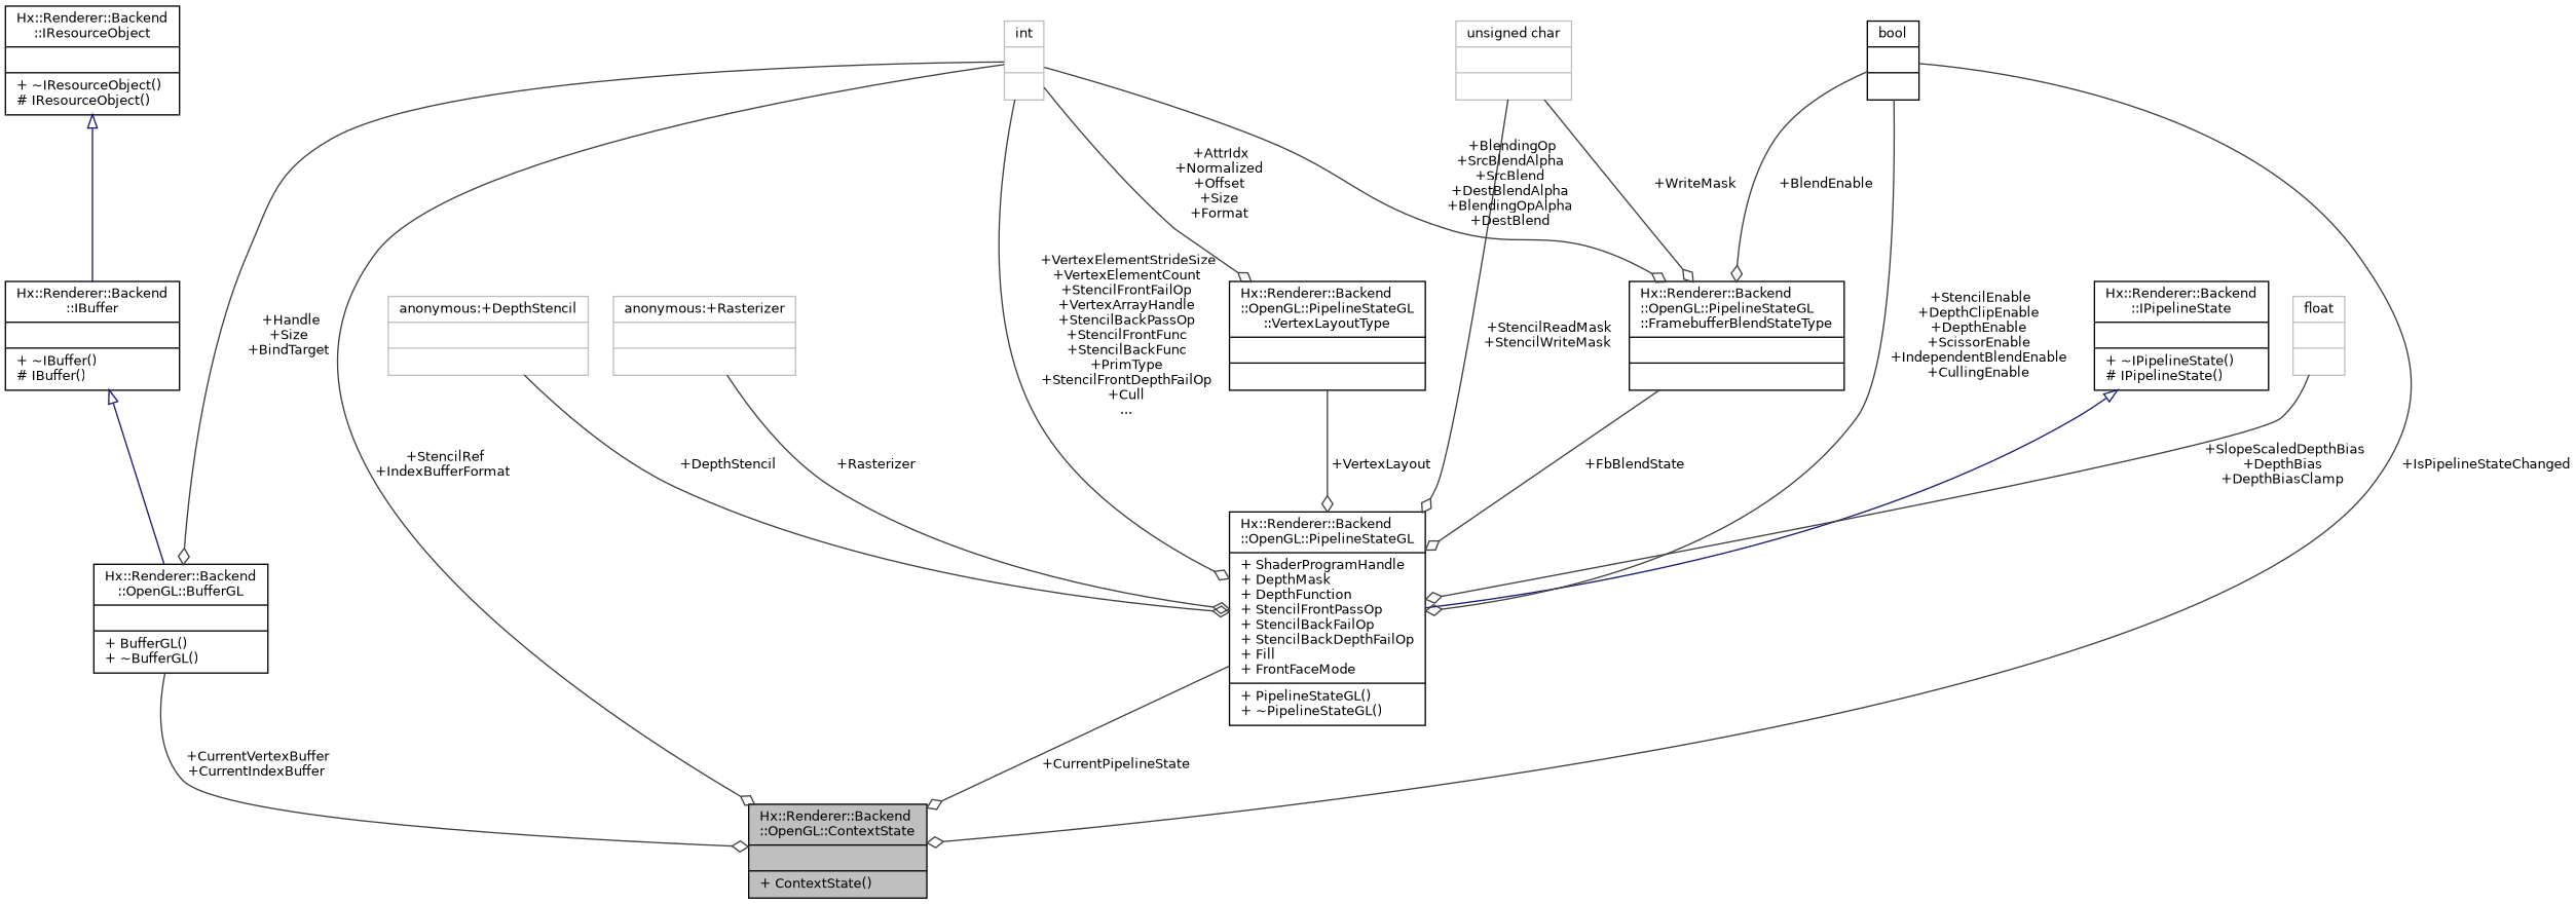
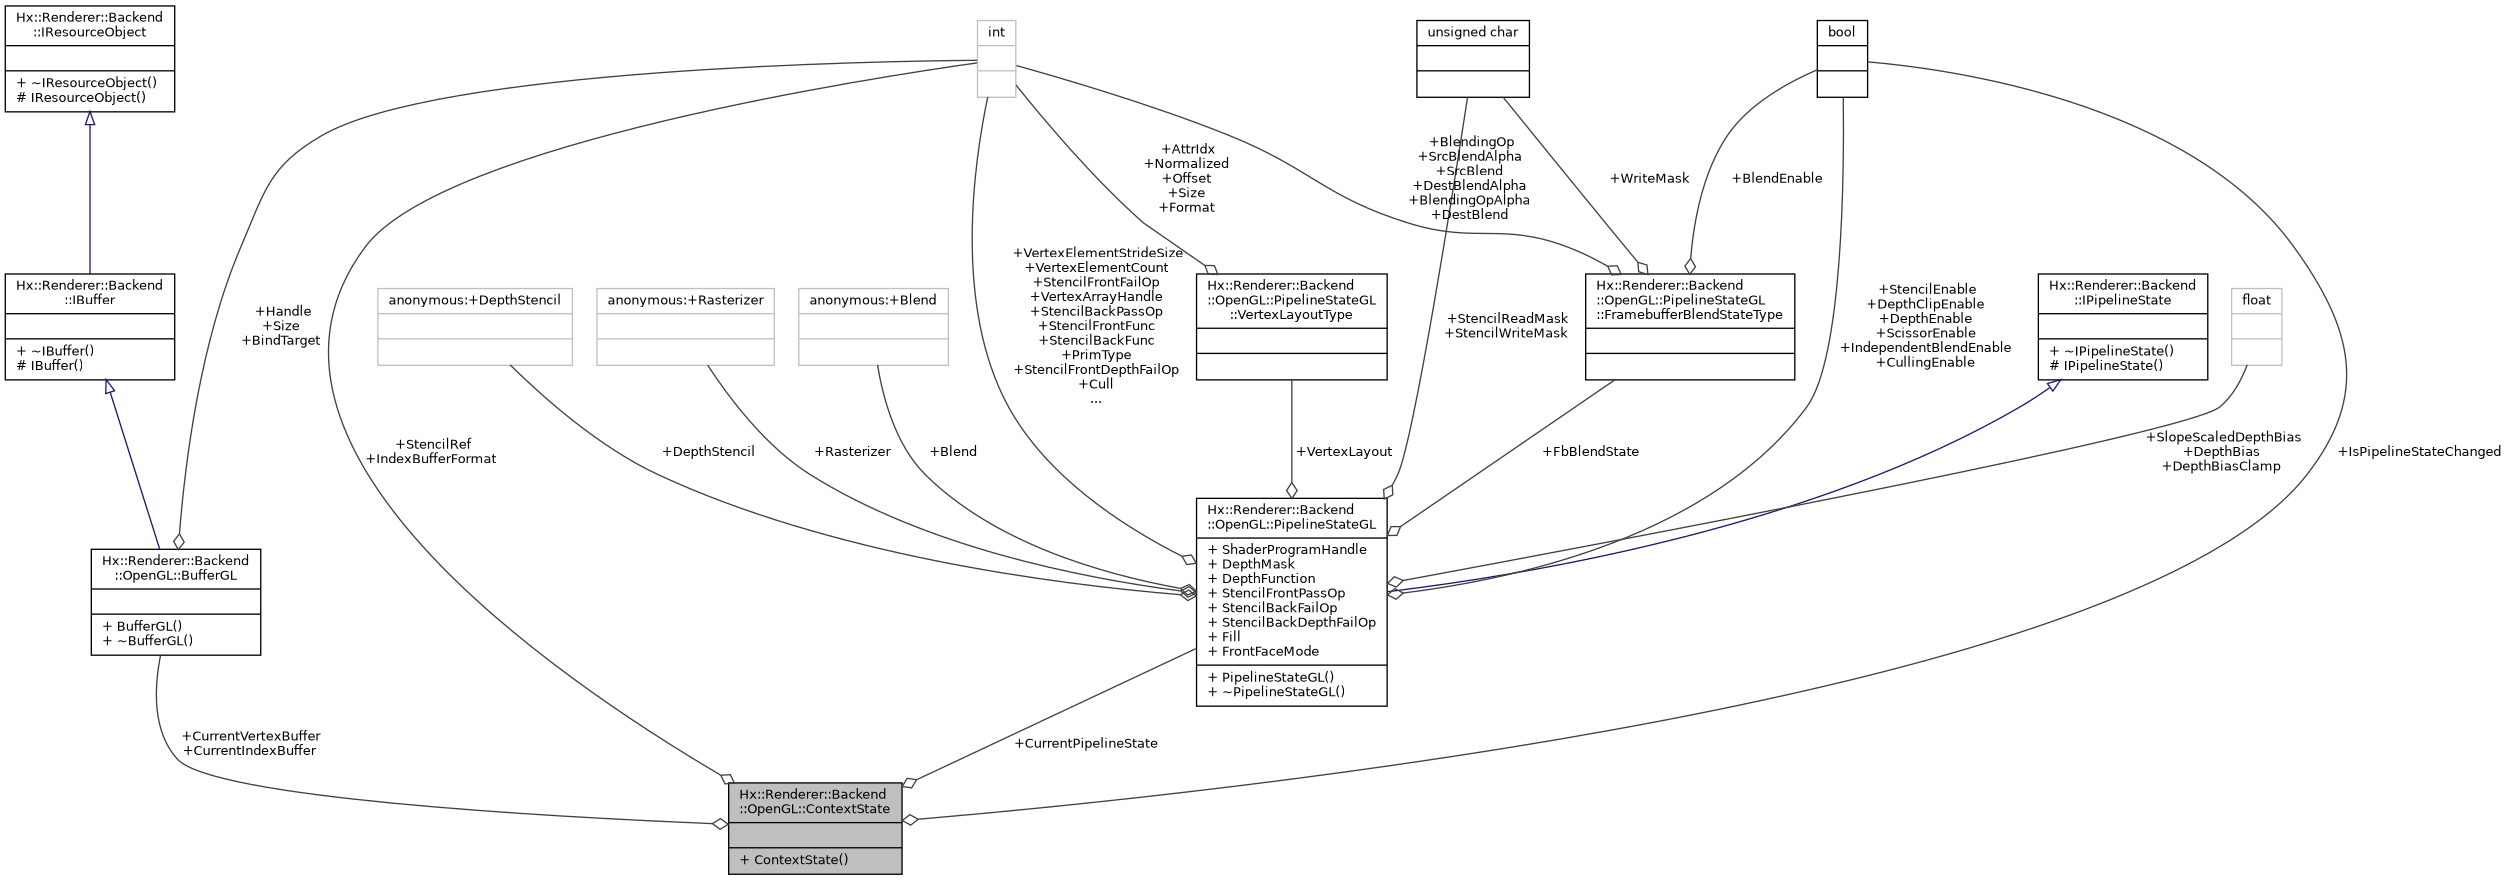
  digraph {
    node [color=black fillcolor=white fontname=Helvetica fontsize=10 shape=record style=filled]
    edge [arrowhead=odiamond color=grey25 fontname=Helvetica fontsize=10 labelfontname=Helvetica labelfontsize=10 style=solid]
    n1 [fillcolor=grey75 fontcolor=black height=0.2 label="{Hx::Renderer::Backend\l::OpenGL::ContextState\n||+ ContextState()\l}" width=0.4]
    n2 [height=0.2 label="{Hx::Renderer::Backend\l::OpenGL::PipelineStateGL\n|+ ShaderProgramHandle\l+ DepthMask\l+ DepthFunction\l+ StencilFrontPassOp\l+ StencilBackFailOp\l+ StencilBackDepthFailOp\l+ Fill\l+ FrontFaceMode\l|+ PipelineStateGL()\l+ ~PipelineStateGL()\l}" width=0.4]
    n3 [height=0.2 label="{Hx::Renderer::Backend\l::IPipelineState\n||+ ~IPipelineState()\l# IPipelineState()\l}" width=0.4]
-   n4 [color=grey75 height=0.2 label="{unsigned char\n||}" width=0.4]
+   n4 [height=0.2 label="{unsigned char\n||}" width=0.4]
    n5 [height=0.2 label="{Hx::Renderer::Backend\l::OpenGL::PipelineStateGL\l::FramebufferBlendStateType\n||}" width=0.4]
    n6 [color=grey75 height=0.2 label="{float\n||}" width=0.4]
    n7 [height=0.2 label="{Hx::Renderer::Backend\l::OpenGL::PipelineStateGL\l::VertexLayoutType\n||}" width=0.4]
    n8 [color=grey75 height=0.2 label="{int\n||}" width=0.4]
    n9 [height=0.2 label="{Hx::Renderer::Backend\l::OpenGL::BufferGL\n||+ BufferGL()\l+ ~BufferGL()\l}" width=0.4]
    n10 [color=grey75 height=0.2 label="{anonymous:+DepthStencil\n||}" width=0.4]
    n11 [color=grey75 height=0.2 label="{anonymous:+Rasterizer\n||}" width=0.4]
    n12 [height=0.2 label="{bool\n||}" width=0.4]
+   n13 [color=grey75 height=0.2 label="{anonymous:+Blend\n||}" width=0.4]
    n14 [height=0.2 label="{Hx::Renderer::Backend\l::IBuffer\n||+ ~IBuffer()\l# IBuffer()\l}" width=0.4]
    n15 [height=0.2 label="{Hx::Renderer::Backend\l::IResourceObject\n||+ ~IResourceObject()\l# IResourceObject()\l}" width=0.4]
    n2 -> n1 [label=" +CurrentPipelineState"]
    n3 -> n2 [arrowtail=onormal color=midnightblue dir=back arrowhead=""]
    n4 -> n2 [label=" +StencilReadMask\n+StencilWriteMask"]
    n4 -> n5 [label=" +WriteMask"]
    n5 -> n2 [label=" +FbBlendState"]
    n6 -> n2 [label=" +SlopeScaledDepthBias\n+DepthBias\n+DepthBiasClamp"]
    n7 -> n2 [label=" +VertexLayout"]
    n8 -> n1 [label=" +StencilRef\n+IndexBufferFormat"]
    n8 -> n2 [label=" +VertexElementStrideSize\n+VertexElementCount\n+StencilFrontFailOp\n+VertexArrayHandle\n+StencilBackPassOp\n+StencilFrontFunc\n+StencilBackFunc\n+PrimType\n+StencilFrontDepthFailOp\n+Cull\n..."]
    n8 -> n5 [label=" +BlendingOp\n+SrcBlendAlpha\n+SrcBlend\n+DestBlendAlpha\n+BlendingOpAlpha\n+DestBlend"]
    n8 -> n7 [label=" +AttrIdx\n+Normalized\n+Offset\n+Size\n+Format"]
    n8 -> n9 [label=" +Handle\n+Size\n+BindTarget"]
    n9 -> n1 [label=" +CurrentVertexBuffer\n+CurrentIndexBuffer"]
    n10 -> n2 [label=" +DepthStencil"]
    n11 -> n2 [label=" +Rasterizer"]
    n12 -> n1 [label=" +IsPipelineStateChanged"]
    n12 -> n2 [label=" +StencilEnable\n+DepthClipEnable\n+DepthEnable\n+ScissorEnable\n+IndependentBlendEnable\n+CullingEnable"]
    n12 -> n5 [label=" +BlendEnable"]
+   n13 -> n2 [label=" +Blend"]
    n14 -> n9 [arrowtail=onormal color=midnightblue dir=back arrowhead=""]
    n15 -> n14 [arrowtail=onormal color=midnightblue dir=back arrowhead=""]
  }
